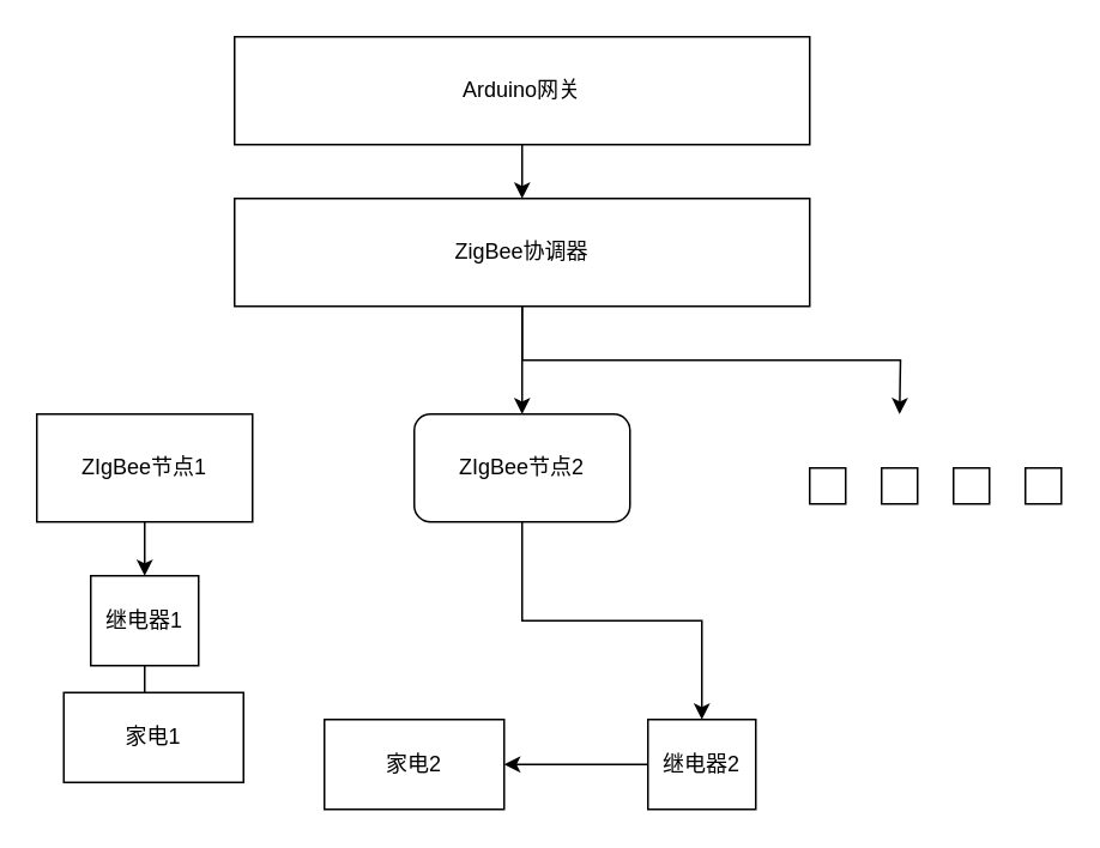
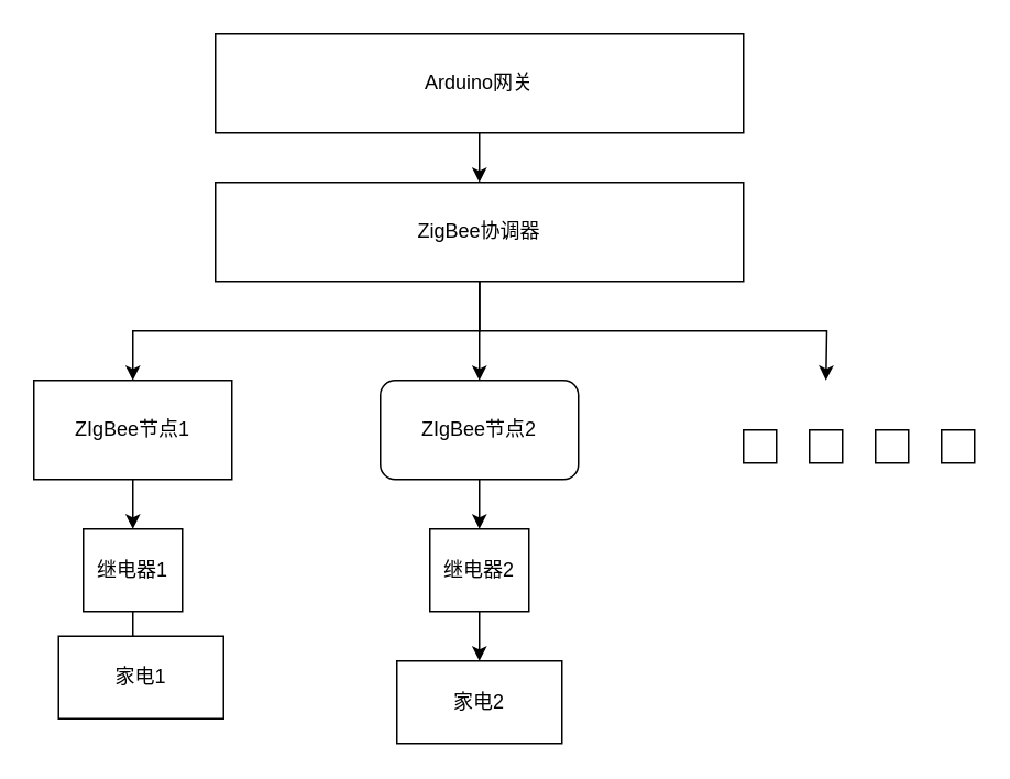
  <mxCell id="0" />
  <mxCell id="1" parent="0" />
  <mxCell id="2" value="" style="edgeStyle=orthogonalEdgeStyle;rounded=0;orthogonalLoop=1;jettySize=auto;html=1;" parent="1" source="3" target="7" edge="1"><mxGeometry relative="1" as="geometry" /></mxCell>
  <mxCell id="3" value="Arduino网关" style="rounded=0;whiteSpace=wrap;html=1;" parent="1" vertex="1"><mxGeometry x="130" y="20" width="320" height="60" as="geometry" /></mxCell>
+ <mxCell id="4" style="edgeStyle=orthogonalEdgeStyle;rounded=0;orthogonalLoop=1;jettySize=auto;html=1;exitX=0.5;exitY=1;exitDx=0;exitDy=0;entryX=0.5;entryY=0;entryDx=0;entryDy=0;" parent="1" source="7" target="9" edge="1"><mxGeometry relative="1" as="geometry" /></mxCell>
  <mxCell id="5" style="edgeStyle=orthogonalEdgeStyle;rounded=0;orthogonalLoop=1;jettySize=auto;html=1;exitX=0.5;exitY=1;exitDx=0;exitDy=0;entryX=0.5;entryY=0;entryDx=0;entryDy=0;" parent="1" source="7" target="11" edge="1"><mxGeometry relative="1" as="geometry" /></mxCell>
  <mxCell id="6" style="edgeStyle=orthogonalEdgeStyle;rounded=0;orthogonalLoop=1;jettySize=auto;html=1;exitX=0.5;exitY=1;exitDx=0;exitDy=0;entryX=0.5;entryY=0;entryDx=0;entryDy=0;" parent="1" source="7" edge="1"><mxGeometry relative="1" as="geometry"><mxPoint x="500" y="230" as="targetPoint" /></mxGeometry></mxCell>
  <mxCell id="7" value="ZigBee协调器" style="rounded=0;whiteSpace=wrap;html=1;" parent="1" vertex="1"><mxGeometry x="130" y="110" width="320" height="60" as="geometry" /></mxCell>
  <mxCell id="8" style="edgeStyle=orthogonalEdgeStyle;rounded=0;orthogonalLoop=1;jettySize=auto;html=1;exitX=0.5;exitY=1;exitDx=0;exitDy=0;entryX=0.5;entryY=0;entryDx=0;entryDy=0;" parent="1" source="9" target="13" edge="1"><mxGeometry relative="1" as="geometry" /></mxCell>
  <mxCell id="9" value="ZIgBee节点1" style="rounded=0;whiteSpace=wrap;html=1;" parent="1" vertex="1"><mxGeometry x="20" y="230" width="120" height="60" as="geometry" /></mxCell>
  <mxCell id="10" style="edgeStyle=orthogonalEdgeStyle;rounded=0;orthogonalLoop=1;jettySize=auto;html=1;exitX=0.5;exitY=1;exitDx=0;exitDy=0;entryX=0.5;entryY=0;entryDx=0;entryDy=0;" parent="1" source="11" target="15" edge="1"><mxGeometry relative="1" as="geometry" /></mxCell>
  <mxCell id="11" value="ZIgBee节点2" style="whiteSpace=wrap;html=1;rounded=1;" parent="1" vertex="1"><mxGeometry x="230" y="230" width="120" height="60" as="geometry" /></mxCell>
  <mxCell id="12" value="" style="edgeStyle=orthogonalEdgeStyle;rounded=0;orthogonalLoop=1;jettySize=auto;html=1;" parent="1" source="13" target="20" edge="1"><mxGeometry relative="1" as="geometry" /></mxCell>
  <mxCell id="13" value="继电器1" style="rounded=0;whiteSpace=wrap;html=1;" parent="1" vertex="1"><mxGeometry x="50" y="320" width="60" height="50" as="geometry" /></mxCell>
  <mxCell id="14" value="" style="edgeStyle=orthogonalEdgeStyle;rounded=0;orthogonalLoop=1;jettySize=auto;html=1;" parent="1" source="15" target="21" edge="1"><mxGeometry relative="1" as="geometry" /></mxCell>
- <mxCell id="15" value="继电器2" style="rounded=0;whiteSpace=wrap;html=1;" parent="1" vertex="1"><mxGeometry x="360" y="400" width="60" height="50" as="geometry" /></mxCell>
+ <mxCell id="15" value="继电器2" style="rounded=0;whiteSpace=wrap;html=1;" parent="1" vertex="1"><mxGeometry x="260" y="320" width="60" height="50" as="geometry" /></mxCell>
  <mxCell id="16" value="" style="rounded=0;whiteSpace=wrap;html=1;" parent="1" vertex="1"><mxGeometry x="450" y="260" width="20" height="20" as="geometry" /></mxCell>
  <mxCell id="17" value="" style="rounded=0;whiteSpace=wrap;html=1;" parent="1" vertex="1"><mxGeometry x="490" y="260" width="20" height="20" as="geometry" /></mxCell>
  <mxCell id="18" value="" style="rounded=0;whiteSpace=wrap;html=1;" parent="1" vertex="1"><mxGeometry x="530" y="260" width="20" height="20" as="geometry" /></mxCell>
  <mxCell id="19" value="" style="rounded=0;whiteSpace=wrap;html=1;" parent="1" vertex="1"><mxGeometry x="570" y="260" width="20" height="20" as="geometry" /></mxCell>
  <mxCell id="20" value="家电1" style="rounded=0;whiteSpace=wrap;html=1;" parent="1" vertex="1"><mxGeometry x="35" y="385" width="100" height="50" as="geometry" /></mxCell>
- <mxCell id="21" value="家电2" style="rounded=0;whiteSpace=wrap;html=1;" parent="1" vertex="1"><mxGeometry x="180" y="400" width="100" height="50" as="geometry" /></mxCell>
+ <mxCell id="21" value="家电2" style="rounded=0;whiteSpace=wrap;html=1;" parent="1" vertex="1"><mxGeometry x="240" y="400" width="100" height="50" as="geometry" /></mxCell>
